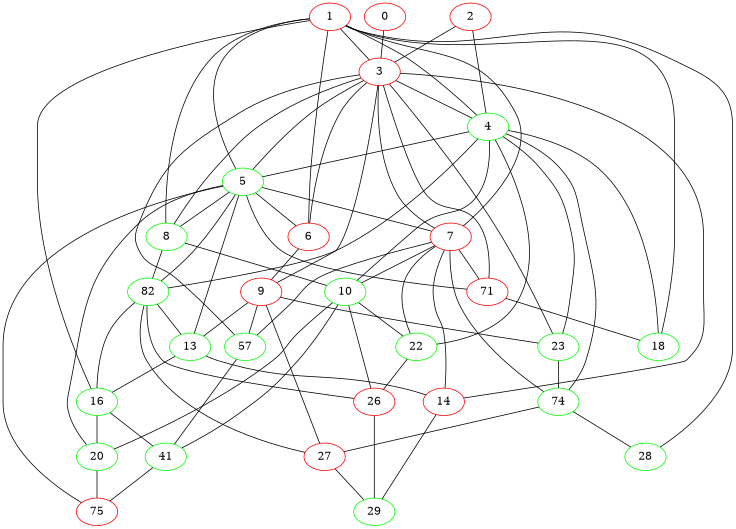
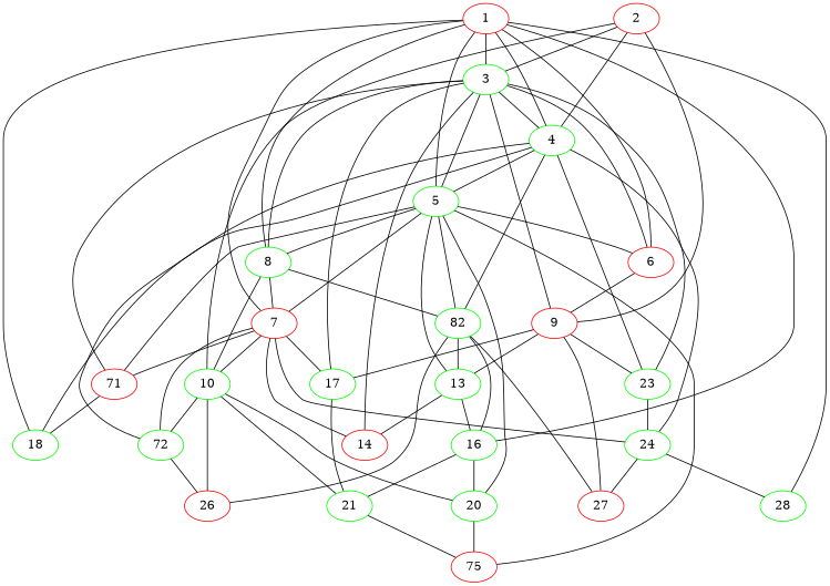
  strict graph {
    node [color=green]
-   0 [color=red]
-   3 [color=red]
+   3
    4
    5
    6 [color=red]
    7 [color=red]
    8
    9 [color=red]
    n9 [color=red label=71]
    14 [color=red]
-   17 [label=57]
+   17
    23
    18
    10
    n15 [label=82]
-   22
-   24 [label=74]
+   22 [label=72]
+   24
    13
    20
    n20 [color=red label=75]
    27 [color=red]
-   29
-   21 [label=41]
+   21
    1 [color=red]
    16
    28
    26 [color=red]
    2 [color=red]
-   0 -- 3
    3 -- 4
    3 -- 5
    3 -- 6
-   3 -- 7
+   8 -- 7
    3 -- 8
    3 -- 9
    3 -- n9
    3 -- 14
    3 -- 17
    3 -- 23
    4 -- 5
    4 -- 23
    4 -- 18
-   4 -- 10
+   2 -- 10
    4 -- n15
    4 -- 22
    4 -- 24
    5 -- 6
    5 -- 7
    5 -- 8
    5 -- n9
    5 -- n15
    5 -- 13
    5 -- 20
    5 -- n20
    6 -- 9
    7 -- n9
    7 -- 14
    7 -- 17
    7 -- 10
    7 -- 22
    7 -- 24
    8 -- 10
    8 -- n15
    9 -- 17
    9 -- 23
    9 -- 13
    9 -- 27
    n9 -- 18
-   14 -- 29
    17 -- 21
    23 -- 24
    10 -- 22
    10 -- 20
    10 -- 21
    10 -- 26
    n15 -- 13
    n15 -- 27
    n15 -- 16
    n15 -- 26
    22 -- 26
    24 -- 27
    24 -- 28
    13 -- 14
    13 -- 16
    20 -- n20
-   27 -- 29
    21 -- n20
    1 -- 3
    1 -- 4
    1 -- 5
    1 -- 6
    1 -- 7
    1 -- 8
    1 -- 18
    1 -- 16
    1 -- 28
    16 -- 20
    16 -- 21
-   26 -- 29
    2 -- 3
    2 -- 4
+   2 -- 9
  }
